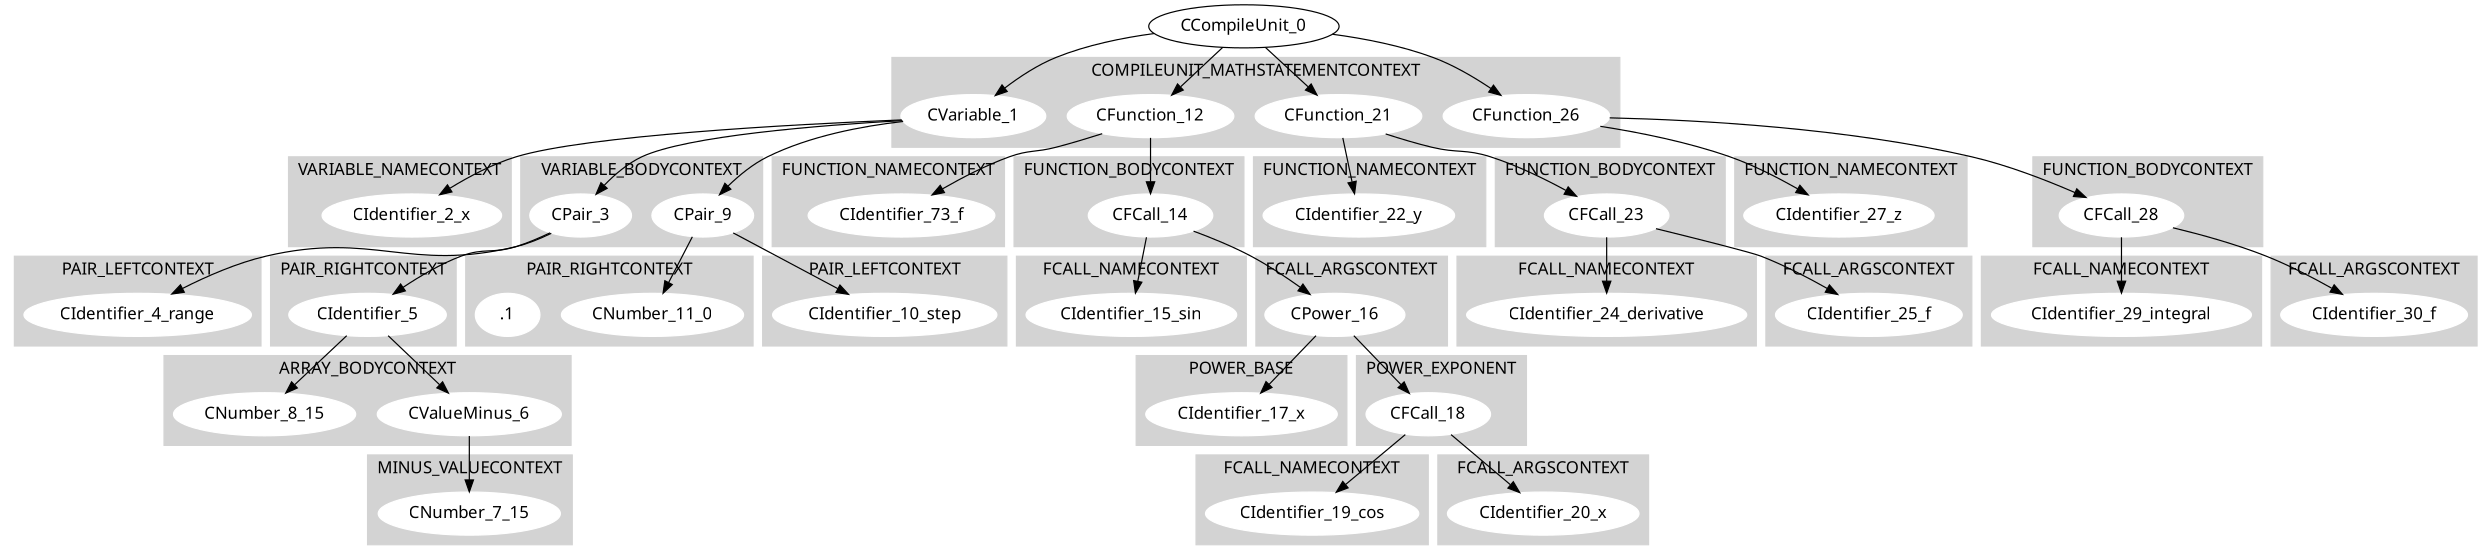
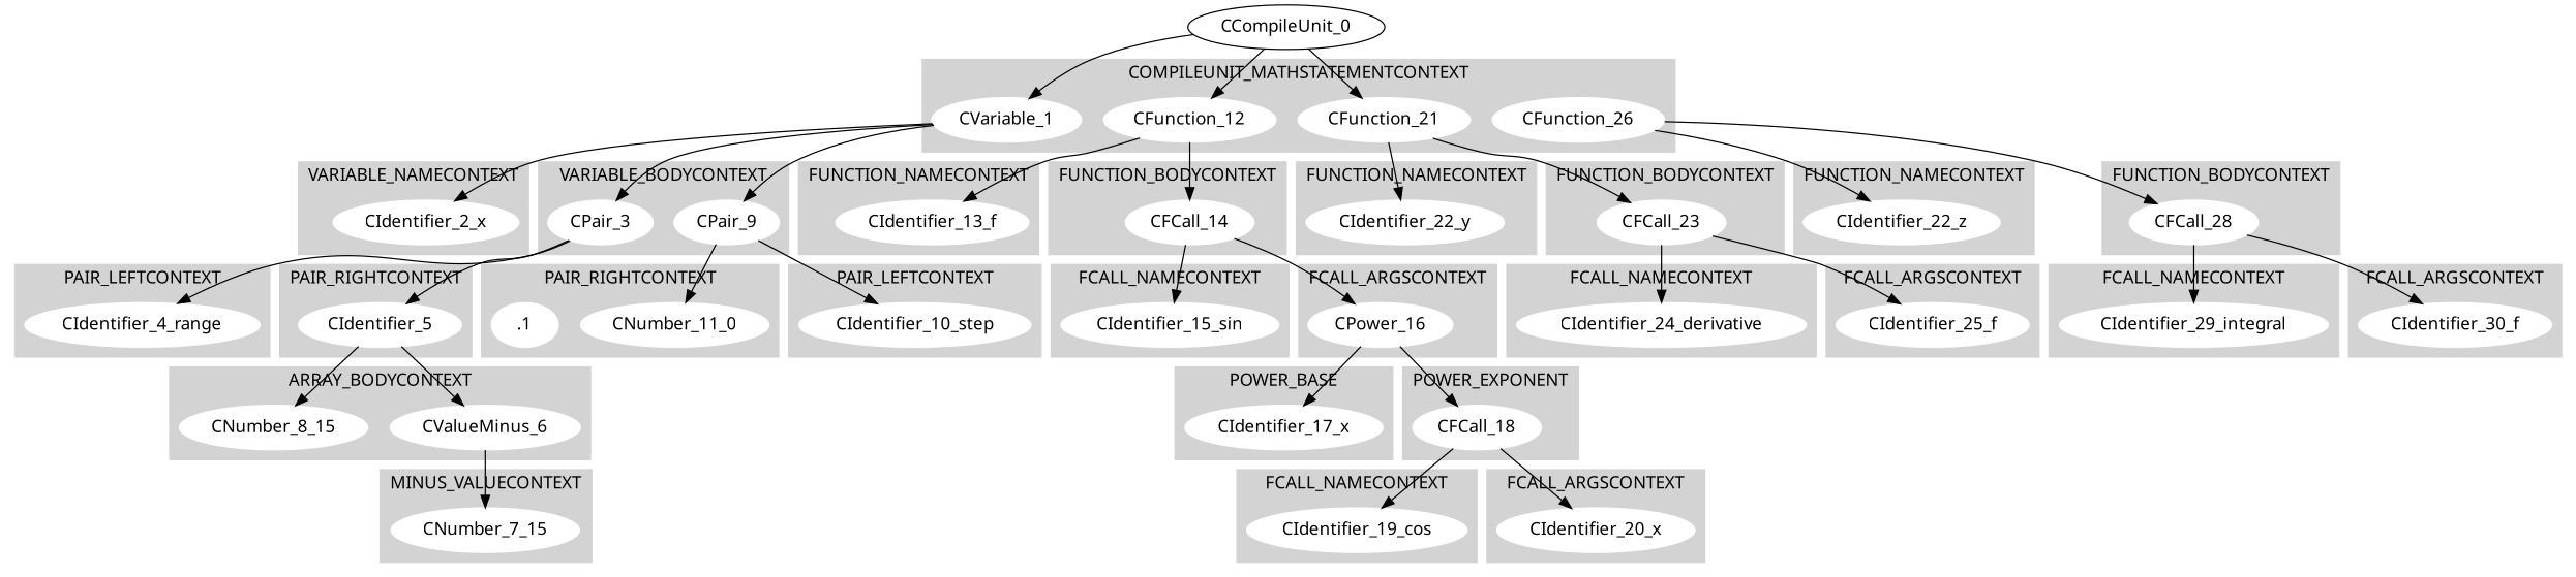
  digraph {
    fontname="Noto Sans"
    node [color=white fontname="Noto Sans" style=filled]
    edge [fontname="Noto Sans"]
    CVariable_1
    CFunction_12
    CFunction_21
    CFunction_26
    CIdentifier_2_x
    CPair_3
    CPair_9
    CIdentifier_4_range
    n9 [label=CIdentifier_5]
    CNumber_11_0
    .1
    CValueMinus_6
    CNumber_8_15
    CNumber_7_15
    CIdentifier_10_step
-   CIdentifier_13_f [label=CIdentifier_73_f]
+   CIdentifier_13_f
    CFCall_14
    CIdentifier_15_sin
    CPower_16
    CIdentifier_17_x
    CFCall_18
    CIdentifier_19_cos
    CIdentifier_20_x
    CIdentifier_22_y
    CFCall_23
    CIdentifier_24_derivative
    CIdentifier_25_f
-   CIdentifier_27_z
+   CIdentifier_27_z [label=CIdentifier_22_z]
    CFCall_28
    CIdentifier_29_integral
    CIdentifier_30_f
    CCompileUnit_0 [color="" style=""]
    subgraph cluster_1 {
      color=lightgrey
      label=COMPILEUNIT_MATHSTATEMENTCONTEXT
      style=filled
      CVariable_1
      CFunction_12
      CFunction_21
      CFunction_26
    }
    subgraph cluster_2 {
      color=lightgrey
      label=VARIABLE_NAMECONTEXT
      style=filled
      CIdentifier_2_x
    }
    subgraph cluster_3 {
      color=lightgrey
      label=VARIABLE_BODYCONTEXT
      style=filled
      CPair_3
      CPair_9
    }
    subgraph cluster_4 {
      color=lightgrey
      label=PAIR_LEFTCONTEXT
      style=filled
      CIdentifier_4_range
    }
    subgraph cluster_5 {
      color=lightgrey
      label=PAIR_RIGHTCONTEXT
      style=filled
      n9
    }
    subgraph cluster_6 {
      color=lightgrey
      label=PAIR_RIGHTCONTEXT
      style=filled
      CNumber_11_0
      .1
    }
    subgraph cluster_7 {
      color=lightgrey
      label=ARRAY_BODYCONTEXT
      style=filled
      CValueMinus_6
      CNumber_8_15
    }
    subgraph cluster_8 {
      color=lightgrey
      label=MINUS_VALUECONTEXT
      style=filled
      CNumber_7_15
    }
    subgraph cluster_9 {
      color=lightgrey
      label=PAIR_LEFTCONTEXT
      style=filled
      CIdentifier_10_step
    }
    subgraph cluster_10 {
      color=lightgrey
      label=FUNCTION_NAMECONTEXT
      style=filled
      CIdentifier_13_f
    }
    subgraph cluster_11 {
      color=lightgrey
      label=FUNCTION_BODYCONTEXT
      style=filled
      CFCall_14
    }
    subgraph cluster_12 {
      color=lightgrey
      label=FCALL_NAMECONTEXT
      style=filled
      CIdentifier_15_sin
    }
    subgraph cluster_13 {
      color=lightgrey
      label=FCALL_ARGSCONTEXT
      style=filled
      CPower_16
    }
    subgraph cluster_14 {
      color=lightgrey
      label=POWER_BASE
      style=filled
      CIdentifier_17_x
    }
    subgraph cluster_15 {
      color=lightgrey
      label=POWER_EXPONENT
      style=filled
      CFCall_18
    }
    subgraph cluster_16 {
      color=lightgrey
      label=FCALL_NAMECONTEXT
      style=filled
      CIdentifier_19_cos
    }
    subgraph cluster_17 {
      color=lightgrey
      label=FCALL_ARGSCONTEXT
      style=filled
      CIdentifier_20_x
    }
    subgraph cluster_18 {
      color=lightgrey
      label=FUNCTION_NAMECONTEXT
      style=filled
      CIdentifier_22_y
    }
    subgraph cluster_19 {
      color=lightgrey
      label=FUNCTION_BODYCONTEXT
      style=filled
      CFCall_23
    }
    subgraph cluster_20 {
      color=lightgrey
      label=FCALL_NAMECONTEXT
      style=filled
      CIdentifier_24_derivative
    }
    subgraph cluster_21 {
      color=lightgrey
      label=FCALL_ARGSCONTEXT
      style=filled
      CIdentifier_25_f
    }
    subgraph cluster_22 {
      color=lightgrey
      label=FUNCTION_NAMECONTEXT
      style=filled
      CIdentifier_27_z
    }
    subgraph cluster_23 {
      color=lightgrey
      label=FUNCTION_BODYCONTEXT
      style=filled
      CFCall_28
    }
    subgraph cluster_24 {
      color=lightgrey
      label=FCALL_NAMECONTEXT
      style=filled
      CIdentifier_29_integral
    }
    subgraph cluster_25 {
      color=lightgrey
      label=FCALL_ARGSCONTEXT
      style=filled
      CIdentifier_30_f
    }
    CVariable_1 -> CIdentifier_2_x
    CVariable_1 -> CPair_3
    CVariable_1 -> CPair_9
    CFunction_12 -> CIdentifier_13_f
    CFunction_12 -> CFCall_14
    CFunction_21 -> CIdentifier_22_y
    CFunction_21 -> CFCall_23
    CFunction_26 -> CIdentifier_27_z
    CFunction_26 -> CFCall_28
    CPair_3 -> CIdentifier_4_range
    CPair_3 -> n9
    CPair_9 -> CNumber_11_0
    CPair_9 -> CIdentifier_10_step
    n9 -> CValueMinus_6
    n9 -> CNumber_8_15
    CValueMinus_6 -> CNumber_7_15
    CFCall_14 -> CIdentifier_15_sin
    CFCall_14 -> CPower_16
    CPower_16 -> CIdentifier_17_x
    CPower_16 -> CFCall_18
    CFCall_18 -> CIdentifier_19_cos
    CFCall_18 -> CIdentifier_20_x
    CFCall_23 -> CIdentifier_24_derivative
    CFCall_23 -> CIdentifier_25_f
    CFCall_28 -> CIdentifier_29_integral
    CFCall_28 -> CIdentifier_30_f
    CCompileUnit_0 -> CVariable_1
    CCompileUnit_0 -> CFunction_12
    CCompileUnit_0 -> CFunction_21
-   CCompileUnit_0 -> CFunction_26
  }
